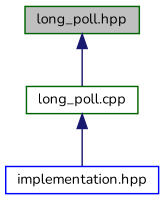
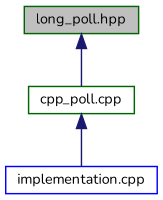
  digraph {
    fontname=Nunito
    node [color=darkgreen fillcolor=white fontname=Nunito fontsize=10 shape=record style=filled]
    edge [color=midnightblue dir=back fontname=Nunito fontsize=10 labelfontname=Helvetica labelfontsize=10 style=solid]
    n1 [fillcolor=grey75 fontcolor=black height=0.2 label="long_poll.hpp" width=0.4]
-   n2 [height=0.2 label="long_poll.cpp" width=0.4]
-   n3 [color=blue height=0.2 label="implementation.hpp" width=0.4]
+   n2 [height=0.2 label="cpp_poll.cpp" width=0.4]
+   n3 [color=blue height=0.2 label="implementation.cpp" width=0.4]
    n1 -> n2
    n2 -> n3
  }
